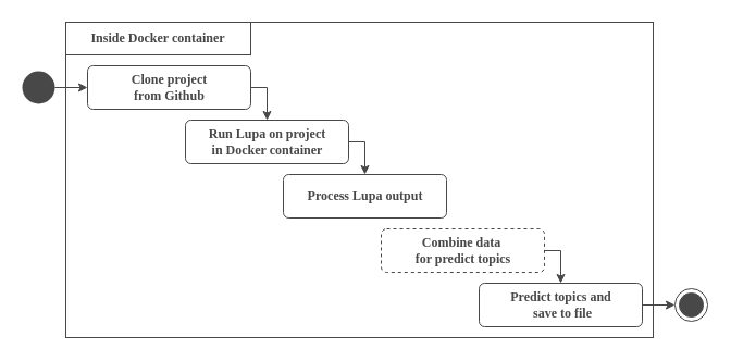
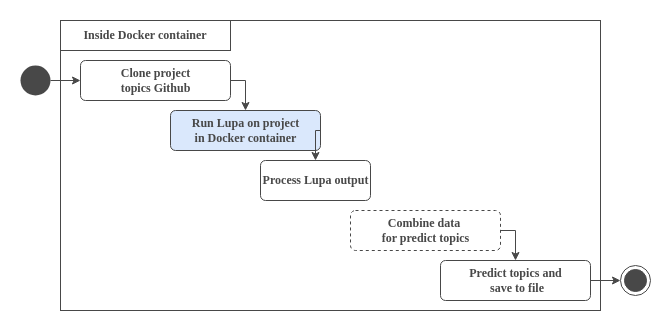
  <mxCell id="0" />
  <mxCell id="1" parent="0" />
  <mxCell id="2" value="" style="rounded=0;whiteSpace=wrap;html=1;strokeColor=#484848;" vertex="1" parent="1"><mxGeometry x="60" y="20" width="540" height="290" as="geometry" /></mxCell>
  <mxCell id="3" style="edgeStyle=orthogonalEdgeStyle;rounded=0;orthogonalLoop=1;jettySize=auto;html=1;exitX=1;exitY=0.5;exitDx=0;exitDy=0;entryX=0;entryY=0.5;entryDx=0;entryDy=0;strokeColor=#484848;fontColor=#484848;" parent="1" source="4" target="5" edge="1"><mxGeometry relative="1" as="geometry"><Array as="points"><mxPoint x="80" y="80" /></Array><mxPoint x="-150" y="104" as="targetPoint" /></mxGeometry></mxCell>
  <mxCell id="4" value="" style="ellipse;fillColor=#484848;strokeColor=none;" parent="1" vertex="1"><mxGeometry x="20" y="65" width="30" height="30" as="geometry" /></mxCell>
- <mxCell id="5" value="&lt;font color=&quot;#484848&quot;&gt;&lt;b&gt;Clone project &lt;br&gt;from Github&lt;/b&gt;&lt;/font&gt;" style="html=1;align=center;verticalAlign=middle;rounded=1;absoluteArcSize=1;arcSize=10;dashed=0;fillColor=#FFFFFF;strokeColor=#484848;fontFamily=Montserrat;fontSource=https%3A%2F%2Ffonts.googleapis.com%2Fcss%3Ffamily%3DMontserrat;" parent="1" vertex="1"><mxGeometry x="80" y="60" width="150" height="40" as="geometry" /></mxCell>
+ <mxCell id="5" value="&lt;font color=&quot;#484848&quot;&gt;&lt;b&gt;Clone project &lt;br&gt;topics Github&lt;/b&gt;&lt;/font&gt;" style="html=1;align=center;verticalAlign=middle;rounded=1;absoluteArcSize=1;arcSize=10;dashed=0;fillColor=#FFFFFF;strokeColor=#484848;fontFamily=Montserrat;fontSource=https%3A%2F%2Ffonts.googleapis.com%2Fcss%3Ffamily%3DMontserrat;" parent="1" vertex="1"><mxGeometry x="80" y="60" width="150" height="40" as="geometry" /></mxCell>
  <mxCell id="6" value="" style="edgeStyle=orthogonalEdgeStyle;rounded=0;orthogonalLoop=1;jettySize=auto;html=1;strokeColor=#484848;exitX=1;exitY=0.5;exitDx=0;exitDy=0;entryX=0.5;entryY=0;entryDx=0;entryDy=0;fontColor=#484848;" parent="1" source="5" target="7" edge="1"><mxGeometry x="-0.111" relative="1" as="geometry"><mxPoint x="-190" y="80" as="sourcePoint" /><mxPoint x="-235" y="40" as="targetPoint" /><Array as="points" /><mxPoint as="offset" /></mxGeometry></mxCell>
- <mxCell id="7" value="&lt;font color=&quot;#484848&quot;&gt;&lt;b&gt;Run Lupa on project &lt;br&gt;in Docker container&lt;/b&gt;&lt;/font&gt;" style="html=1;align=center;verticalAlign=middle;rounded=1;absoluteArcSize=1;arcSize=10;dashed=0;fillColor=#FFFFFF;strokeColor=#484848;fontFamily=Montserrat;fontSource=https%3A%2F%2Ffonts.googleapis.com%2Fcss%3Ffamily%3DMontserrat;" vertex="1" parent="1"><mxGeometry x="170" y="110" width="150" height="40" as="geometry" /></mxCell>
- <mxCell id="8" value="&lt;font color=&quot;#484848&quot;&gt;&lt;b&gt;Process Lupa output&lt;br&gt;&lt;/b&gt;&lt;/font&gt;" style="html=1;align=center;verticalAlign=middle;rounded=1;absoluteArcSize=1;arcSize=10;dashed=0;fillColor=#FFFFFF;strokeColor=#484848;fontFamily=Montserrat;fontSource=https%3A%2F%2Ffonts.googleapis.com%2Fcss%3Ffamily%3DMontserrat;" vertex="1" parent="1"><mxGeometry x="260" y="160" width="150" height="40" as="geometry" /></mxCell>
+ <mxCell id="7" value="&lt;font color=&quot;#484848&quot;&gt;&lt;b&gt;Run Lupa on project &lt;br&gt;in Docker container&lt;/b&gt;&lt;/font&gt;" style="html=1;align=center;verticalAlign=middle;rounded=1;absoluteArcSize=1;arcSize=10;dashed=0;fillColor=#dae8fc;strokeColor=#484848;fontFamily=Montserrat;fontSource=https%3A%2F%2Ffonts.googleapis.com%2Fcss%3Ffamily%3DMontserrat;" vertex="1" parent="1"><mxGeometry x="170" y="110" width="150" height="40" as="geometry" /></mxCell>
+ <mxCell id="8" value="&lt;font color=&quot;#484848&quot;&gt;&lt;b&gt;Process Lupa output&lt;br&gt;&lt;/b&gt;&lt;/font&gt;" style="html=1;align=center;verticalAlign=middle;rounded=1;absoluteArcSize=1;arcSize=10;dashed=0;fillColor=#FFFFFF;strokeColor=#484848;fontFamily=Montserrat;fontSource=https%3A%2F%2Ffonts.googleapis.com%2Fcss%3Ffamily%3DMontserrat;" vertex="1" parent="1"><mxGeometry x="260" y="160" width="110" height="40" as="geometry" /></mxCell>
  <mxCell id="9" value="&lt;font color=&quot;#484848&quot;&gt;&lt;b&gt;Combine data&amp;nbsp;&lt;br&gt;for predict topics&lt;br&gt;&lt;/b&gt;&lt;/font&gt;" style="html=1;align=center;verticalAlign=middle;rounded=1;absoluteArcSize=1;arcSize=10;dashed=1;fillColor=#FFFFFF;strokeColor=#484848;fontFamily=Montserrat;fontSource=https%3A%2F%2Ffonts.googleapis.com%2Fcss%3Ffamily%3DMontserrat;" vertex="1" parent="1"><mxGeometry x="350" y="210" width="150" height="40" as="geometry" /></mxCell>
  <mxCell id="10" value="&lt;font color=&quot;#484848&quot;&gt;&lt;b&gt;Predict topics and&lt;br&gt;&amp;nbsp;save to file&lt;br&gt;&lt;/b&gt;&lt;/font&gt;" style="html=1;align=center;verticalAlign=middle;rounded=1;absoluteArcSize=1;arcSize=10;dashed=0;fillColor=#FFFFFF;strokeColor=#484848;fontFamily=Montserrat;fontSource=https%3A%2F%2Ffonts.googleapis.com%2Fcss%3Ffamily%3DMontserrat;" vertex="1" parent="1"><mxGeometry x="440" y="260" width="150" height="40" as="geometry" /></mxCell>
  <mxCell id="11" value="" style="ellipse;html=1;shape=endState;fillColor=#484848;strokeColor=#484848;" vertex="1" parent="1"><mxGeometry x="620" y="265" width="30" height="30" as="geometry" /></mxCell>
  <mxCell id="12" value="" style="edgeStyle=orthogonalEdgeStyle;rounded=0;orthogonalLoop=1;jettySize=auto;html=1;strokeColor=#484848;exitX=1;exitY=0.5;exitDx=0;exitDy=0;entryX=0.5;entryY=0;entryDx=0;entryDy=0;fontColor=#484848;" edge="1" parent="1" source="7" target="8"><mxGeometry x="-0.111" relative="1" as="geometry"><mxPoint x="240" y="85" as="sourcePoint" /><mxPoint x="255" y="120" as="targetPoint" /><Array as="points" /><mxPoint as="offset" /></mxGeometry></mxCell>
  <mxCell id="13" value="" style="edgeStyle=orthogonalEdgeStyle;rounded=0;orthogonalLoop=1;jettySize=auto;html=1;strokeColor=#484848;exitX=1;exitY=0.5;exitDx=0;exitDy=0;entryX=0.5;entryY=0;entryDx=0;entryDy=0;fontColor=#484848;" edge="1" parent="1" source="9" target="10"><mxGeometry x="-0.111" relative="1" as="geometry"><mxPoint x="420" y="190" as="sourcePoint" /><mxPoint x="435" y="220" as="targetPoint" /><Array as="points" /><mxPoint as="offset" /></mxGeometry></mxCell>
  <mxCell id="14" value="" style="edgeStyle=orthogonalEdgeStyle;rounded=0;orthogonalLoop=1;jettySize=auto;html=1;strokeColor=#484848;exitX=1;exitY=0.5;exitDx=0;exitDy=0;entryX=0;entryY=0.5;entryDx=0;entryDy=0;fontColor=#484848;" edge="1" parent="1" source="10" target="11"><mxGeometry x="-0.111" relative="1" as="geometry"><mxPoint x="510" y="240" as="sourcePoint" /><mxPoint x="525" y="270" as="targetPoint" /><Array as="points" /><mxPoint as="offset" /></mxGeometry></mxCell>
  <mxCell id="15" value="&lt;font face=&quot;Montserrat&quot;&gt;&lt;b&gt;Inside Docker container&lt;/b&gt;&lt;/font&gt;" style="rounded=0;whiteSpace=wrap;html=1;labelBackgroundColor=none;labelBorderColor=none;fontFamily=Montserrat Semibold;fontColor=#484848;strokeColor=#484848;" vertex="1" parent="1"><mxGeometry x="60" y="20" width="170" height="30" as="geometry" /></mxCell>
